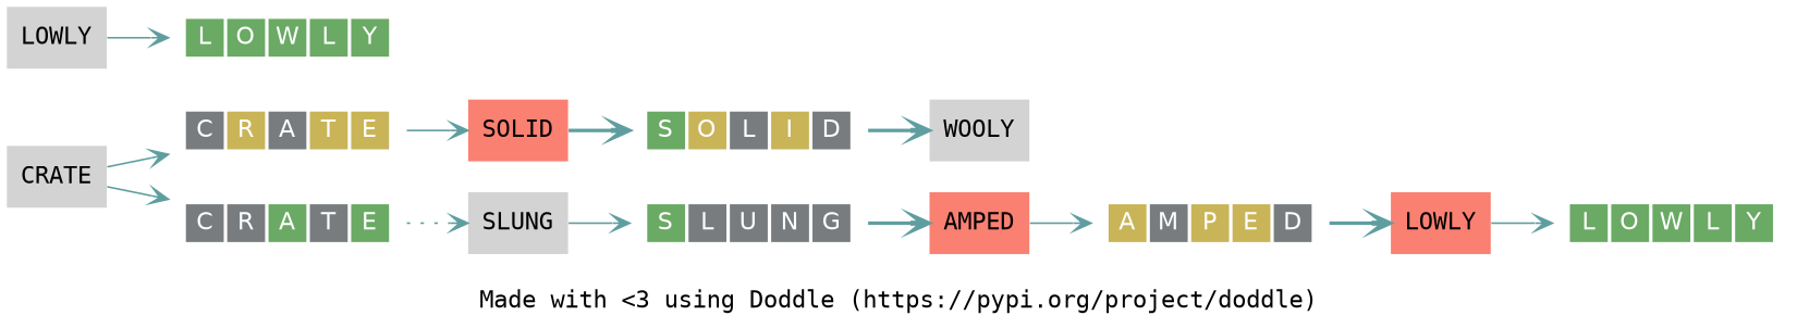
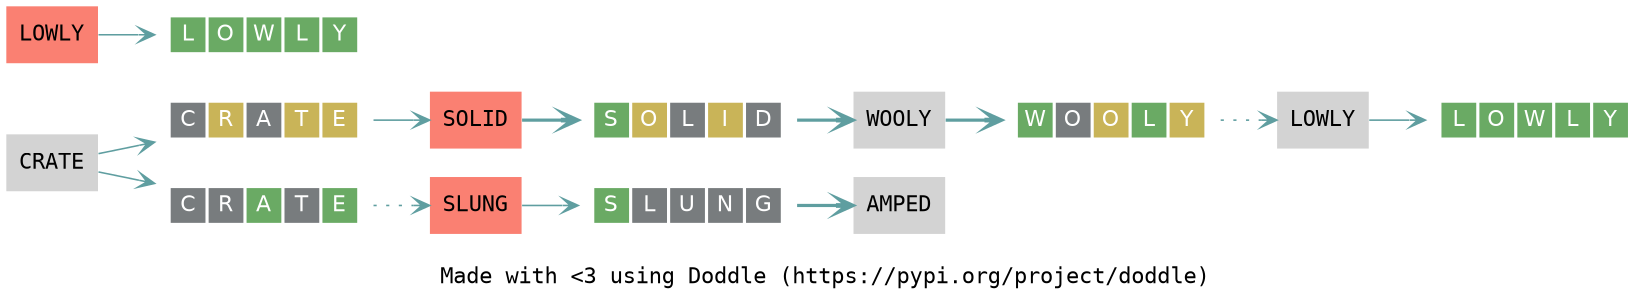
  digraph {
    fontname="DejaVu Sans Mono"
    label="\nMade with <3 using Doddle (https://pypi.org/project/doddle)"
    labelloc=b
    rankdir=LR
    node [fontname="DejaVu Sans Mono" shape=plaintext]
    edge [arrowhead=vee color=cadetblue fontname="DejaVu Sans Mono" style=solid]
    n1 [color=darkgreen fillcolor=lightgrey label=CRATE style=filled]
    n2 [label=<             <table border="0" cellborder="0" cellspacing="2">                 <tr>                     <td bgcolor="#787c7e" width="22" height="22"><font face="Helvetica" color="white">C</font></td>                     <td bgcolor="#c9b458" width="22" height="22"><font face="Helvetica" color="white">R</font></td>                     <td bgcolor="#787c7e" width="22" height="22"><font face="Helvetica" color="white">A</font></td>                     <td bgcolor="#c9b458" width="22" height="22"><font face="Helvetica" color="white">T</font></td>                     <td bgcolor="#c9b458" width="22" height="22"><font face="Helvetica" color="white">E</font></td>                 </tr>             </table>>]
    n3 [label=<             <table border="0" cellborder="0" cellspacing="2">                 <tr>                     <td bgcolor="#787c7e" width="22" height="22"><font face="Helvetica" color="white">C</font></td>                     <td bgcolor="#787c7e" width="22" height="22"><font face="Helvetica" color="white">R</font></td>                     <td bgcolor="#6aaa64" width="22" height="22"><font face="Helvetica" color="white">A</font></td>                     <td bgcolor="#787c7e" width="22" height="22"><font face="Helvetica" color="white">T</font></td>                     <td bgcolor="#6aaa64" width="22" height="22"><font face="Helvetica" color="white">E</font></td>                 </tr>             </table>>]
    n4 [color=darkgreen fillcolor=salmon label=SOLID style=filled]
-   n5 [color=darkgreen fillcolor=lightgrey label=SLUNG style=filled]
+   n5 [color=darkgreen fillcolor=salmon label=SLUNG style=filled]
    n6 [label=<             <table border="0" cellborder="0" cellspacing="2">                 <tr>                     <td bgcolor="#6aaa64" width="22" height="22"><font face="Helvetica" color="white">S</font></td>                     <td bgcolor="#c9b458" width="22" height="22"><font face="Helvetica" color="white">O</font></td>                     <td bgcolor="#787c7e" width="22" height="22"><font face="Helvetica" color="white">L</font></td>                     <td bgcolor="#c9b458" width="22" height="22"><font face="Helvetica" color="white">I</font></td>                     <td bgcolor="#787c7e" width="22" height="22"><font face="Helvetica" color="white">D</font></td>                 </tr>             </table>>]
    n7 [color=blue fillcolor=lightgrey label=WOOLY style=filled]
+   n8 [label=<             <table border="0" cellborder="0" cellspacing="2">                 <tr>                     <td bgcolor="#6aaa64" width="22" height="22"><font face="Helvetica" color="white">W</font></td>                     <td bgcolor="#787c7e" width="22" height="22"><font face="Helvetica" color="white">O</font></td>                     <td bgcolor="#c9b458" width="22" height="22"><font face="Helvetica" color="white">O</font></td>                     <td bgcolor="#6aaa64" width="22" height="22"><font face="Helvetica" color="white">L</font></td>                     <td bgcolor="#c9b458" width="22" height="22"><font face="Helvetica" color="white">Y</font></td>                 </tr>             </table>>]
    n9 [color=teal fillcolor=lightgrey label=LOWLY style=filled]
    n10 [label=<             <table border="0" cellborder="0" cellspacing="2">                 <tr>                     <td bgcolor="#6aaa64" width="22" height="22"><font face="Helvetica" color="white">L</font></td>                     <td bgcolor="#6aaa64" width="22" height="22"><font face="Helvetica" color="white">O</font></td>                     <td bgcolor="#6aaa64" width="22" height="22"><font face="Helvetica" color="white">W</font></td>                     <td bgcolor="#6aaa64" width="22" height="22"><font face="Helvetica" color="white">L</font></td>                     <td bgcolor="#6aaa64" width="22" height="22"><font face="Helvetica" color="white">Y</font></td>                 </tr>             </table>>]
    n11 [label=<             <table border="0" cellborder="0" cellspacing="2">                 <tr>                     <td bgcolor="#6aaa64" width="22" height="22"><font face="Helvetica" color="white">S</font></td>                     <td bgcolor="#787c7e" width="22" height="22"><font face="Helvetica" color="white">L</font></td>                     <td bgcolor="#787c7e" width="22" height="22"><font face="Helvetica" color="white">U</font></td>                     <td bgcolor="#787c7e" width="22" height="22"><font face="Helvetica" color="white">N</font></td>                     <td bgcolor="#787c7e" width="22" height="22"><font face="Helvetica" color="white">G</font></td>                 </tr>             </table>>]
-   n12 [color=teal fillcolor=salmon label=AMPED style=filled]
-   n13 [label=<             <table border="0" cellborder="0" cellspacing="2">                 <tr>                     <td bgcolor="#c9b458" width="22" height="22"><font face="Helvetica" color="white">A</font></td>                     <td bgcolor="#787c7e" width="22" height="22"><font face="Helvetica" color="white">M</font></td>                     <td bgcolor="#c9b458" width="22" height="22"><font face="Helvetica" color="white">P</font></td>                     <td bgcolor="#c9b458" width="22" height="22"><font face="Helvetica" color="white">E</font></td>                     <td bgcolor="#787c7e" width="22" height="22"><font face="Helvetica" color="white">D</font></td>                 </tr>             </table>>]
+   n12 [color=teal fillcolor=lightgrey label=AMPED style=filled]
    n14 [color=blue fillcolor=salmon label=LOWLY style=filled]
    n15 [label=<             <table border="0" cellborder="0" cellspacing="2">                 <tr>                     <td bgcolor="#6aaa64" width="22" height="22"><font face="Helvetica" color="white">L</font></td>                     <td bgcolor="#6aaa64" width="22" height="22"><font face="Helvetica" color="white">O</font></td>                     <td bgcolor="#6aaa64" width="22" height="22"><font face="Helvetica" color="white">W</font></td>                     <td bgcolor="#6aaa64" width="22" height="22"><font face="Helvetica" color="white">L</font></td>                     <td bgcolor="#6aaa64" width="22" height="22"><font face="Helvetica" color="white">Y</font></td>                 </tr>             </table>>]
    n1 -> n2
    n1 -> n3
    n2 -> n4
    n3 -> n5 [style=dotted]
    n4 -> n6 [style=bold]
    n5 -> n11
    n6 -> n7 [style=bold]
+   n7 -> n8 [style=bold]
+   n8 -> n9 [style=dotted]
    n9 -> n10
    n11 -> n12 [style=bold]
-   n12 -> n13
-   n13 -> n14 [style=bold]
    n14 -> n15
  }
